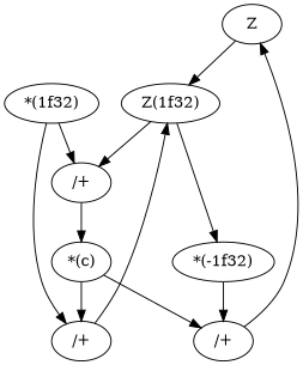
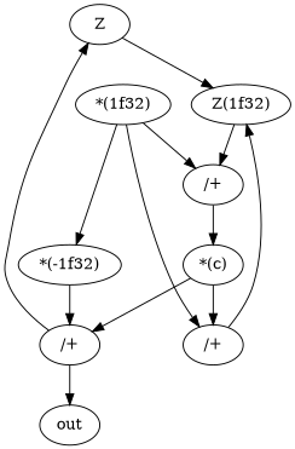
  digraph {
    n1 [label=Z]
    n2 [label="Z(1f32)"]
    n3 [label="*(1f32)"]
    n4 [label="/+"]
    n5 [label="/+"]
    n6 [label="*(c)"]
    n7 [label="/+"]
+   n8 [label=out]
    n9 [label="*(-1f32)"]
    n1 -> n2
    n2 -> n4
-   n2 -> n9
+   n3 -> n9
    n3 -> n4
    n3 -> n5
    n4 -> n6
    n5 -> n2
    n6 -> n5
    n6 -> n7
    n7 -> n1
+   n7 -> n8
    n9 -> n7
  }
